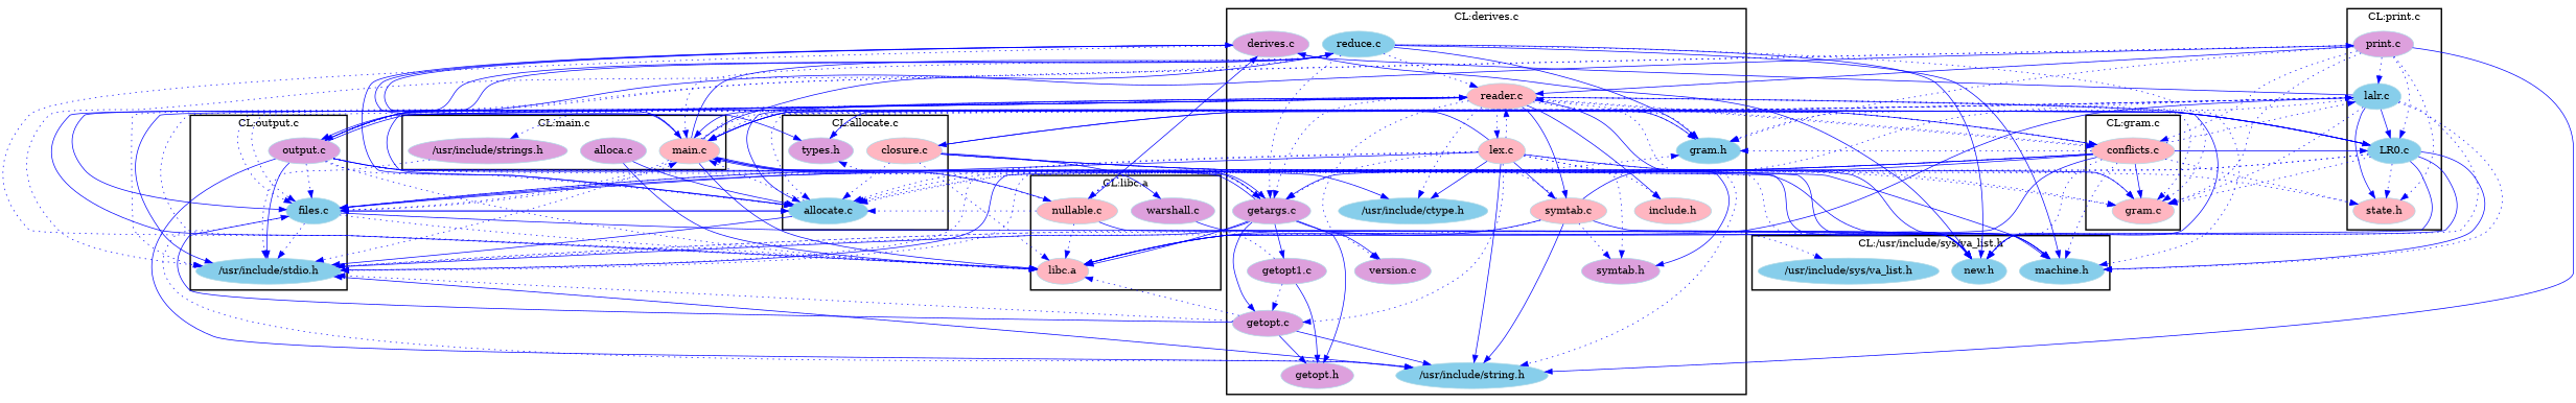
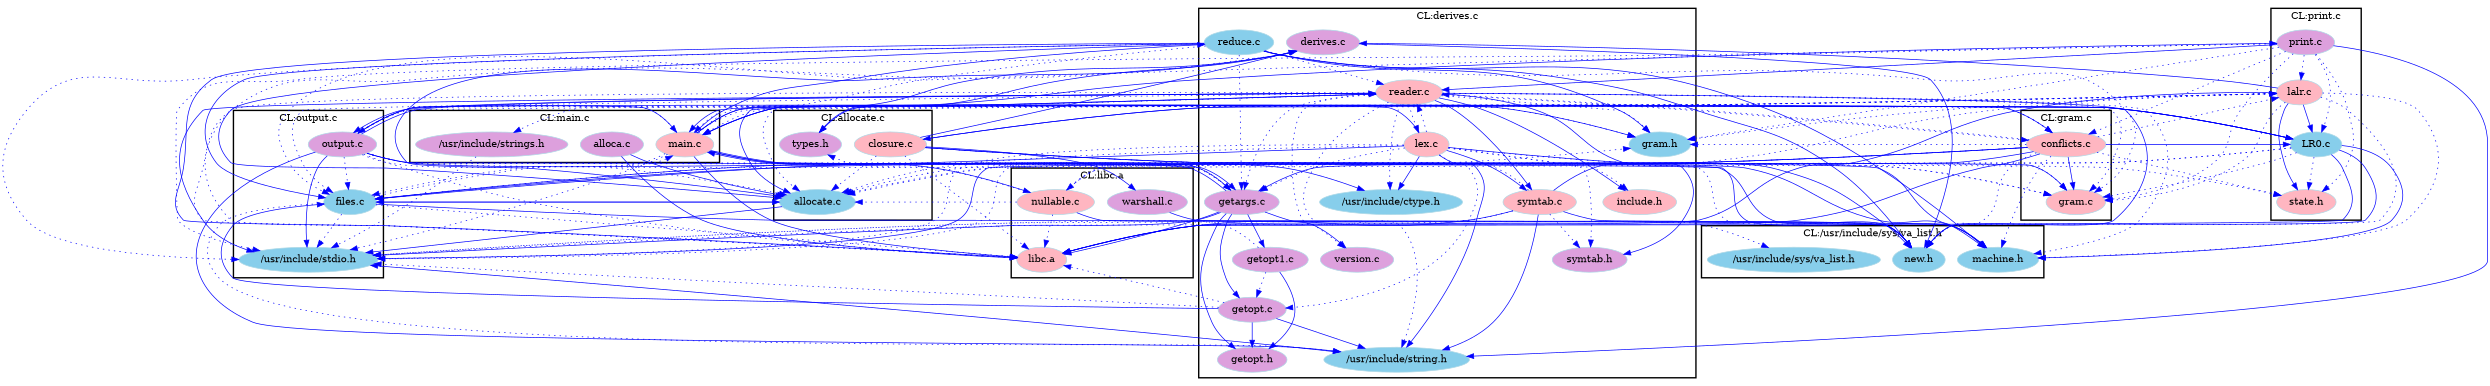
  digraph {
    node [color=lightblue fillcolor=plum fontcolor=black shape=ellipse style=filled]
    edge [color=blue font=6 style=dotted]
    n1 [label="print.c"]
    n2 [fillcolor=lightpink label="state.h"]
    n3 [fillcolor=skyblue label="LR0.c"]
-   n4 [fillcolor=skyblue label="lalr.c"]
+   n4 [fillcolor=lightpink label="lalr.c"]
    n5 [fillcolor=lightpink label="gram.c"]
    n6 [fillcolor=lightpink label="conflicts.c"]
    n7 [fillcolor=skyblue label="/usr/include/sys/va_list.h"]
    n8 [fillcolor=skyblue label="new.h"]
    n9 [fillcolor=skyblue label="machine.h"]
    n10 [label="output.c"]
    n11 [fillcolor=skyblue label="/usr/include/stdio.h"]
    n12 [fillcolor=skyblue label="files.c"]
    n13 [fillcolor=lightpink label="main.c"]
    n14 [label="/usr/include/strings.h"]
    n15 [label="alloca.c"]
    n16 [fillcolor=skyblue label="allocate.c"]
    n17 [fillcolor=lightpink label="closure.c"]
    n18 [label="types.h"]
    n19 [fillcolor=lightpink label="libc.a"]
    n20 [fillcolor=lightpink label="nullable.c"]
    n21 [label="warshall.c"]
    n22 [label="derives.c"]
    n23 [fillcolor=skyblue label="/usr/include/string.h"]
    n24 [fillcolor=skyblue label="gram.h"]
    n25 [fillcolor=lightpink label="reader.c"]
    n26 [label="getargs.c"]
    n27 [label="version.c"]
    n28 [label="getopt.h"]
    n29 [label="getopt.c"]
    n30 [label="getopt1.c"]
    n31 [label="symtab.h"]
    n32 [fillcolor=lightpink label="lex.c"]
    n33 [fillcolor=lightpink label="include.h"]
    n34 [fillcolor=skyblue label="/usr/include/ctype.h"]
    n35 [fillcolor=lightpink label="symtab.c"]
    n36 [fillcolor=skyblue label="reduce.c"]
    subgraph cluster_1 {
      color=black
      label="CL:print.c"
      style=bold
      n1
      n2
      n3
      n4
    }
    subgraph cluster_2 {
      color=black
      label="CL:gram.c"
      style=bold
      n5
      n6
    }
    subgraph cluster_3 {
      color=black
      label="CL:/usr/include/sys/va_list.h"
      style=bold
      n7
      n8
      n9
    }
    subgraph cluster_4 {
      color=black
      label="CL:output.c"
      style=bold
      n10
      n11
      n12
    }
    subgraph cluster_5 {
      color=black
      label="CL:main.c"
      style=bold
      n13
      n14
      n15
    }
    subgraph cluster_6 {
      color=black
      label="CL:allocate.c"
      style=bold
      n16
      n17
      n18
    }
    subgraph cluster_7 {
      color=black
      label="CL:libc.a"
      style=bold
      n19
      n20
      n21
    }
    subgraph cluster_8 {
      color=black
      label="CL:derives.c"
      style=bold
      n22
      n23
      n24
      n25
      n26
      n27
      n28
      n29
      n30
      n31
      n32
      n33
      n34
      n35
      n36
    }
    n1 -> n2
    n1 -> n3
    n1 -> n4
    n1 -> n5
    n1 -> n6
    n1 -> n11
    n1 -> n12
    n1 -> n23 [style=solid]
    n1 -> n24
    n1 -> n25 [style=solid]
    n3 -> n2
    n3 -> n5
    n3 -> n8 [style=solid]
    n3 -> n9 [style=solid]
    n3 -> n11
    n3 -> n13 [style=solid]
    n3 -> n16
    n3 -> n17 [style=solid]
    n3 -> n19 [style=solid]
    n4 -> n2 [style=solid]
    n4 -> n3 [style=solid]
    n4 -> n5
    n4 -> n8
    n4 -> n9
    n4 -> n13
    n4 -> n16
    n4 -> n18
    n4 -> n19 [style=solid]
    n4 -> n20
    n4 -> n22 [style=solid]
    n4 -> n24
    n6 -> n2
    n6 -> n3 [style=solid]
    n6 -> n4
    n6 -> n5 [style=solid]
    n6 -> n8
    n6 -> n9
    n6 -> n11 [style=solid]
    n6 -> n12 [style=solid]
    n6 -> n14
    n6 -> n16
    n6 -> n19 [style=solid]
    n6 -> n24
    n6 -> n25
    n6 -> n26 [style=solid]
    n10 -> n2
    n10 -> n3 [style=solid]
    n10 -> n4
    n10 -> n6
    n10 -> n8
    n10 -> n9 [style=solid]
    n10 -> n11 [style=solid]
    n10 -> n12
    n10 -> n13 [style=solid]
    n10 -> n16
    n10 -> n19
    n10 -> n23 [style=solid]
    n10 -> n24
    n10 -> n25 [style=solid]
    n10 -> n26
    n10 -> n34 [style=solid]
    n11 -> n7
    n12 -> n8 [style=solid]
    n12 -> n11
    n12 -> n13
    n12 -> n16 [style=solid]
    n12 -> n19
    n12 -> n23
    n12 -> n26
    n13 -> n1 [style=solid]
    n13 -> n3 [style=solid]
    n13 -> n4
    n13 -> n9 [style=solid]
    n13 -> n10
    n13 -> n11
    n13 -> n12
    n13 -> n19 [style=solid]
    n13 -> n20 [style=solid]
    n13 -> n22 [style=solid]
    n13 -> n25
    n13 -> n26 [style=solid]
    n13 -> n36 [style=solid]
    n14 -> n11
    n15 -> n16 [style=solid]
    n15 -> n19 [style=solid]
    n16 -> n11 [style=solid]
    n16 -> n12 [style=solid]
-   n16 -> n13
    n17 -> n5
    n17 -> n8 [style=solid]
    n17 -> n9 [style=solid]
    n17 -> n16
    n17 -> n19
    n17 -> n21 [style=solid]
-   n20 -> n22 [style=solid]
+   n17 -> n22 [style=solid]
    n17 -> n24 [style=solid]
    n18 -> n6 [style=solid]
    n20 -> n5
    n20 -> n8 [style=solid]
    n20 -> n16
    n20 -> n18
    n20 -> n19
    n20 -> n24
    n21 -> n9 [style=solid]
    n22 -> n8 [style=solid]
    n22 -> n16 [style=solid]
    n22 -> n18 [style=solid]
    n22 -> n19
    n23 -> n11 [style=solid]
    n25 -> n5
    n25 -> n6
    n25 -> n8 [style=solid]
    n25 -> n9
    n25 -> n10 [style=solid]
    n25 -> n11 [style=solid]
    n25 -> n12
    n25 -> n13 [style=solid]
    n25 -> n16 [style=solid]
    n25 -> n19
    n25 -> n23
    n25 -> n24
    n25 -> n26
    n25 -> n27
    n25 -> n31 [style=solid]
    n25 -> n32
    n25 -> n33 [style=solid]
    n25 -> n34
    n25 -> n35 [style=solid]
    n26 -> n11 [style=solid]
    n26 -> n12 [style=solid]
    n26 -> n13 [style=solid]
    n26 -> n19 [style=solid]
    n26 -> n27 [style=solid]
    n26 -> n28 [style=solid]
    n26 -> n29 [style=solid]
    n26 -> n30 [style=solid]
    n29 -> n11
    n29 -> n12 [style=solid]
    n29 -> n19
    n29 -> n23 [style=solid]
    n29 -> n28 [style=solid]
    n30 -> n11
    n30 -> n28 [style=solid]
    n30 -> n29
    n32 -> n5
    n32 -> n8 [style=solid]
    n32 -> n11
    n32 -> n12 [style=solid]
    n32 -> n13 [style=solid]
    n32 -> n16
    n32 -> n23 [style=solid]
    n32 -> n25
    n32 -> n26
    n32 -> n29
    n32 -> n31
    n32 -> n33
    n32 -> n34 [style=solid]
    n32 -> n35 [style=solid]
    n35 -> n5 [style=solid]
    n35 -> n8 [style=solid]
    n35 -> n11
    n35 -> n16
    n35 -> n19 [style=solid]
    n35 -> n23 [style=solid]
    n35 -> n31
    n36 -> n5
    n36 -> n8 [style=solid]
    n36 -> n9 [style=solid]
    n36 -> n11
    n36 -> n12 [style=solid]
    n36 -> n13
    n36 -> n16 [style=solid]
    n36 -> n19 [style=solid]
    n36 -> n24 [style=solid]
    n36 -> n25
    n36 -> n26
  }
